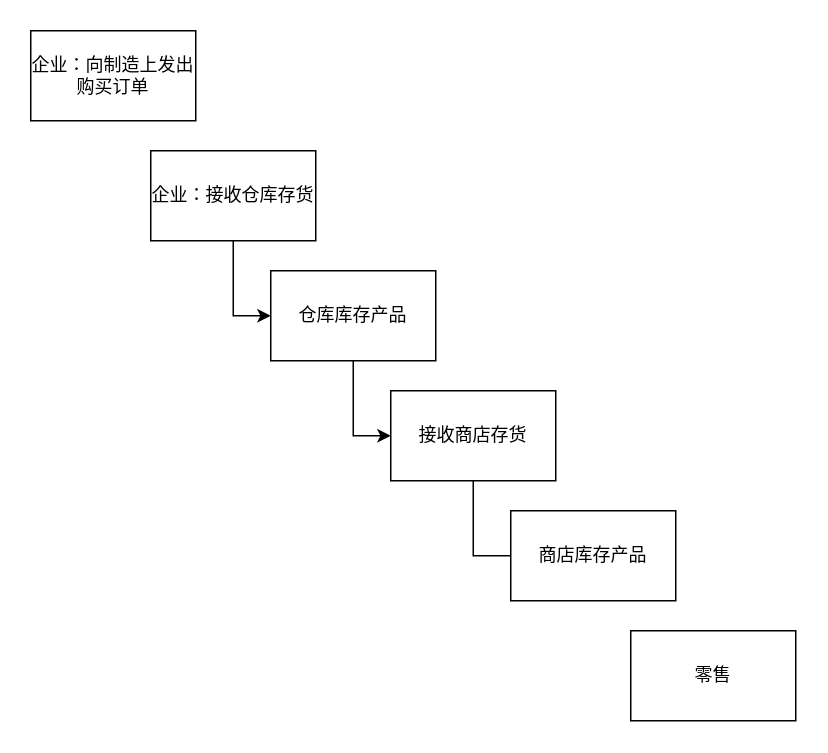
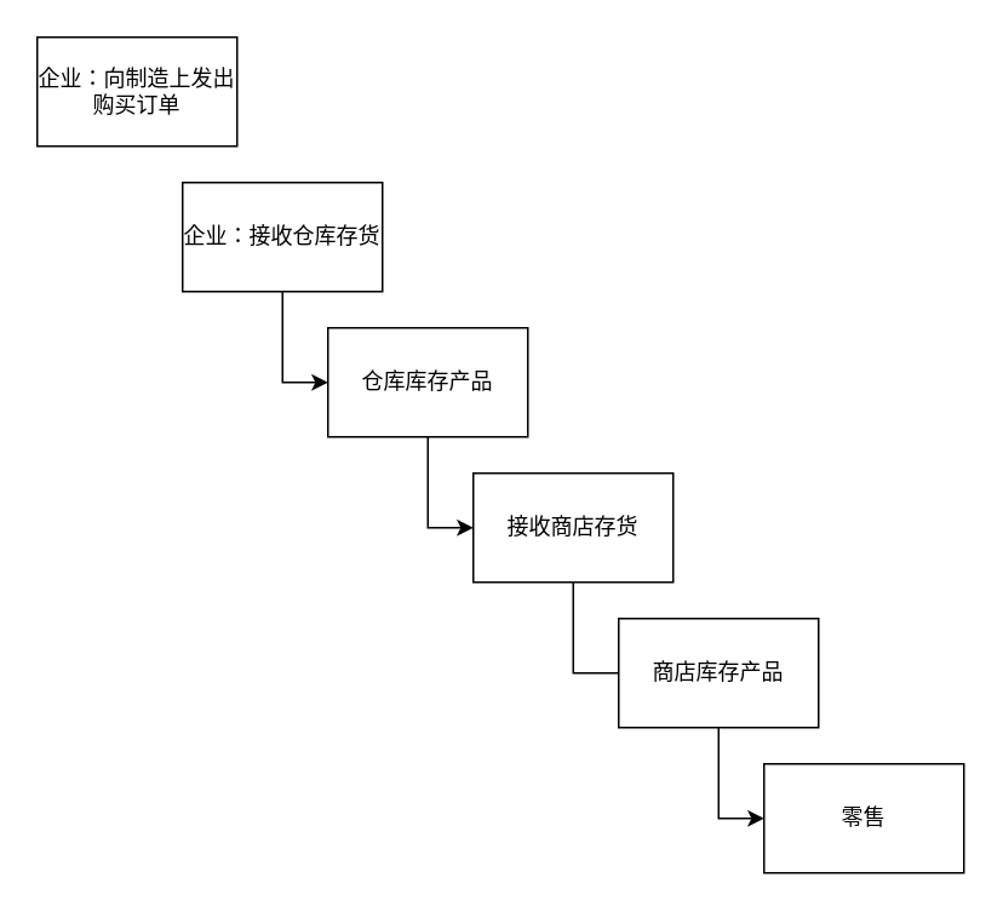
  <mxCell id="0" />
  <mxCell id="1" parent="0" />
  <mxCell id="2" value="企业：向制造上发出购买订单" style="rounded=0;whiteSpace=wrap;html=1;" vertex="1" parent="1"><mxGeometry x="20" y="20" width="110" height="60" as="geometry" /></mxCell>
  <mxCell id="3" style="edgeStyle=orthogonalEdgeStyle;rounded=0;orthogonalLoop=1;jettySize=auto;html=1;entryX=0;entryY=0.5;entryDx=0;entryDy=0;" edge="1" parent="1" source="4" target="6"><mxGeometry relative="1" as="geometry" /></mxCell>
  <mxCell id="4" value="企业：接收仓库存货" style="rounded=0;whiteSpace=wrap;html=1;" vertex="1" parent="1"><mxGeometry x="100" y="100" width="110" height="60" as="geometry" /></mxCell>
  <mxCell id="5" style="edgeStyle=orthogonalEdgeStyle;rounded=0;orthogonalLoop=1;jettySize=auto;html=1;entryX=0;entryY=0.5;entryDx=0;entryDy=0;" edge="1" parent="1" source="6" target="8"><mxGeometry relative="1" as="geometry" /></mxCell>
  <mxCell id="6" value="仓库库存产品" style="rounded=0;whiteSpace=wrap;html=1;" vertex="1" parent="1"><mxGeometry x="180" y="180" width="110" height="60" as="geometry" /></mxCell>
  <mxCell id="7" style="edgeStyle=orthogonalEdgeStyle;rounded=0;orthogonalLoop=1;jettySize=auto;html=1;entryX=0;entryY=0.5;entryDx=0;entryDy=0;endArrow=none;" edge="1" parent="1" source="8" target="10"><mxGeometry relative="1" as="geometry" /></mxCell>
  <mxCell id="8" value="接收商店存货" style="rounded=0;whiteSpace=wrap;html=1;" vertex="1" parent="1"><mxGeometry x="260" y="260" width="110" height="60" as="geometry" /></mxCell>
+ <mxCell id="9" style="edgeStyle=orthogonalEdgeStyle;rounded=0;orthogonalLoop=1;jettySize=auto;html=1;entryX=0;entryY=0.5;entryDx=0;entryDy=0;" edge="1" parent="1" source="10" target="11"><mxGeometry relative="1" as="geometry" /></mxCell>
  <mxCell id="10" value="商店库存产品" style="rounded=0;whiteSpace=wrap;html=1;" vertex="1" parent="1"><mxGeometry x="340" y="340" width="110" height="60" as="geometry" /></mxCell>
  <mxCell id="11" value="零售" style="rounded=0;whiteSpace=wrap;html=1;" vertex="1" parent="1"><mxGeometry x="420" y="420" width="110" height="60" as="geometry" /></mxCell>
